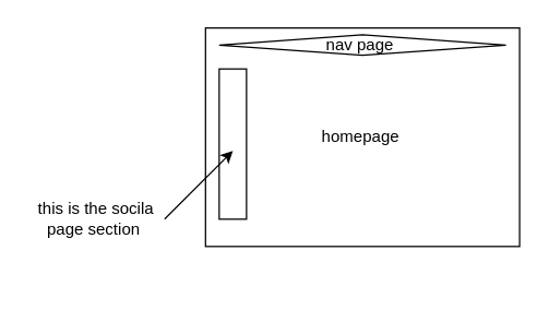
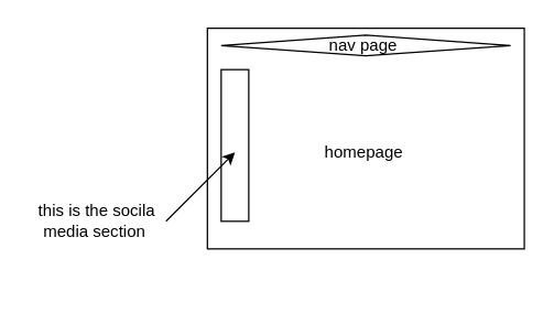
  <mxCell id="0" />
  <mxCell id="1" parent="0" />
  <mxCell id="2" value="" style="rounded=0;whiteSpace=wrap;html=1;" vertex="1" parent="1"><mxGeometry x="150" y="20" width="230" height="160" as="geometry" /></mxCell>
- <mxCell id="3" value="homepage&amp;nbsp;" style="text;html=1;strokeColor=none;fillColor=none;align=center;verticalAlign=middle;whiteSpace=wrap;rounded=0;" vertex="1" parent="1"><mxGeometry x="222.5" y="85" width="85" height="30" as="geometry" /></mxCell>
+ <mxCell id="3" value="homepage&amp;nbsp;" style="text;html=1;strokeColor=none;fillColor=none;align=center;verticalAlign=middle;whiteSpace=wrap;rounded=0;" vertex="1" parent="1"><mxGeometry x="222.5" y="95" width="85" height="30" as="geometry" /></mxCell>
  <mxCell id="4" value="" style="rounded=0;whiteSpace=wrap;html=1;" vertex="1" parent="1"><mxGeometry x="160" y="50" width="20" height="110" as="geometry" /></mxCell>
  <mxCell id="5" value="nav page&amp;nbsp;" style="rhombus;whiteSpace=wrap;html=1;" vertex="1" parent="1"><mxGeometry x="160" y="25" width="210" height="15" as="geometry" /></mxCell>
  <mxCell id="6" value="" style="endArrow=classic;html=1;" edge="1" parent="1"><mxGeometry width="50" height="50" relative="1" as="geometry"><mxPoint x="120" y="160" as="sourcePoint" /><mxPoint x="170" y="110" as="targetPoint" /></mxGeometry></mxCell>
- <mxCell id="7" value="this is the socila page section&amp;nbsp;" style="text;html=1;strokeColor=none;fillColor=none;align=center;verticalAlign=middle;whiteSpace=wrap;rounded=0;" vertex="1" parent="1"><mxGeometry x="20" y="115" width="100" height="90" as="geometry" /></mxCell>
+ <mxCell id="7" value="this is the socila media section&amp;nbsp;" style="text;html=1;strokeColor=none;fillColor=none;align=center;verticalAlign=middle;whiteSpace=wrap;rounded=0;" vertex="1" parent="1"><mxGeometry x="20" y="115" width="100" height="90" as="geometry" /></mxCell>
